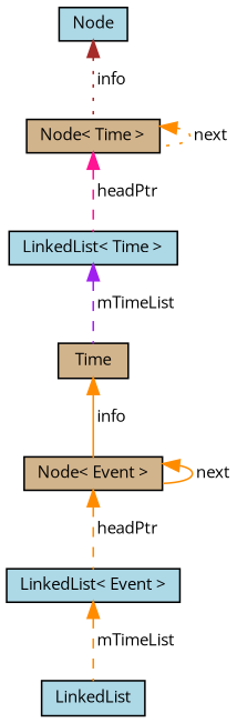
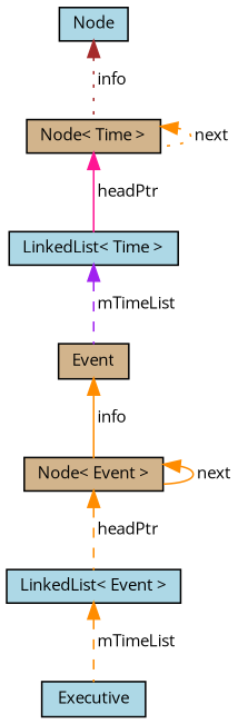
  digraph {
    fontname="Open Sans"
    node [color=black fillcolor=lightblue fontname="Open Sans" fontsize=10 shape=record style=filled]
    edge [color=darkorange dir=back fontname="Open Sans" fontsize=10 labelfontname=Helvetica labelfontsize=10 style=dashed]
-   n1 [fontcolor=black height=0.2 label=LinkedList width=0.4]
+   n1 [fontcolor=black height=0.2 label=Executive width=0.4]
    n2 [height=0.2 label="LinkedList\< Event \>" width=0.4]
    n3 [fillcolor=tan height=0.2 label="Node\< Event \>" width=0.4]
-   n4 [fillcolor=tan height=0.2 label=Time width=0.4]
+   n4 [fillcolor=tan height=0.2 label=Event width=0.4]
    n5 [height=0.2 label="LinkedList\< Time \>" width=0.4]
    n6 [fillcolor=tan height=0.2 label="Node\< Time \>" width=0.4]
    n7 [height=0.2 label="Node" width=0.4]
    n2 -> n1 [label=" mTimeList"]
    n3 -> n2 [label=" headPtr"]
    n3 -> n3 [label=" next" style=solid]
    n4 -> n3 [label=" info" style=solid]
    n5 -> n4 [color=purple label=" mTimeList"]
-   n6 -> n5 [color=deeppink label=" headPtr"]
+   n6 -> n5 [color=deeppink label=" headPtr" style=solid]
    n6 -> n6 [label=" next" style=dotted]
    n7 -> n6 [color=brown label=" info" style=dotted]
  }
